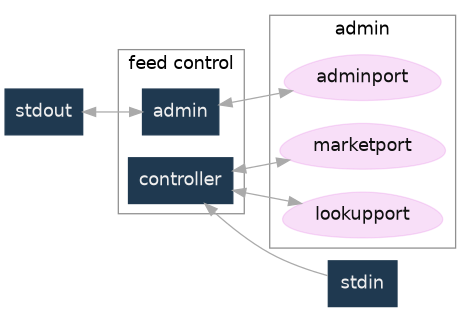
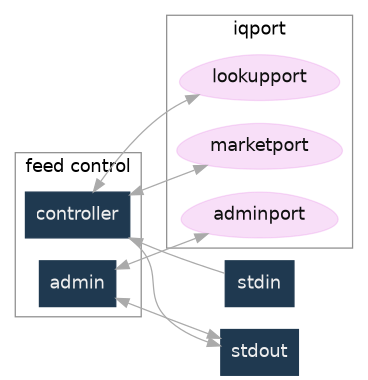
  digraph {
    fontname="DejaVu Sans"
    rankdir=LR
    node [color="#1f3950" fontcolor="#eeeeee" fontname="DejaVu Sans" shape=box style=filled]
    edge [color="#aaaaaa" dir=both fontname="DejaVu Sans"]
    controller
    admin
    adminport [color="#cc11cc22" fontcolor="#101010" shape=egg]
    marketport [color="#cc11cc22" fontcolor="#101010" shape=egg]
    lookupport [color="#cc11cc22" fontcolor="#101010" shape=egg]
    stdin
    stdout
    subgraph cluster_1 {
      color="#909090"
      label="feed control"
      controller
      admin
    }
    subgraph cluster_2 {
      color="#909090"
-     label=admin
+     label=iqport
      adminport
      marketport
      lookupport
    }
    controller -> marketport
    controller -> lookupport
    controller -> stdin [dir=back]
+   controller -> stdout [dir=""]
    admin -> adminport
    stdout -> admin
  }
